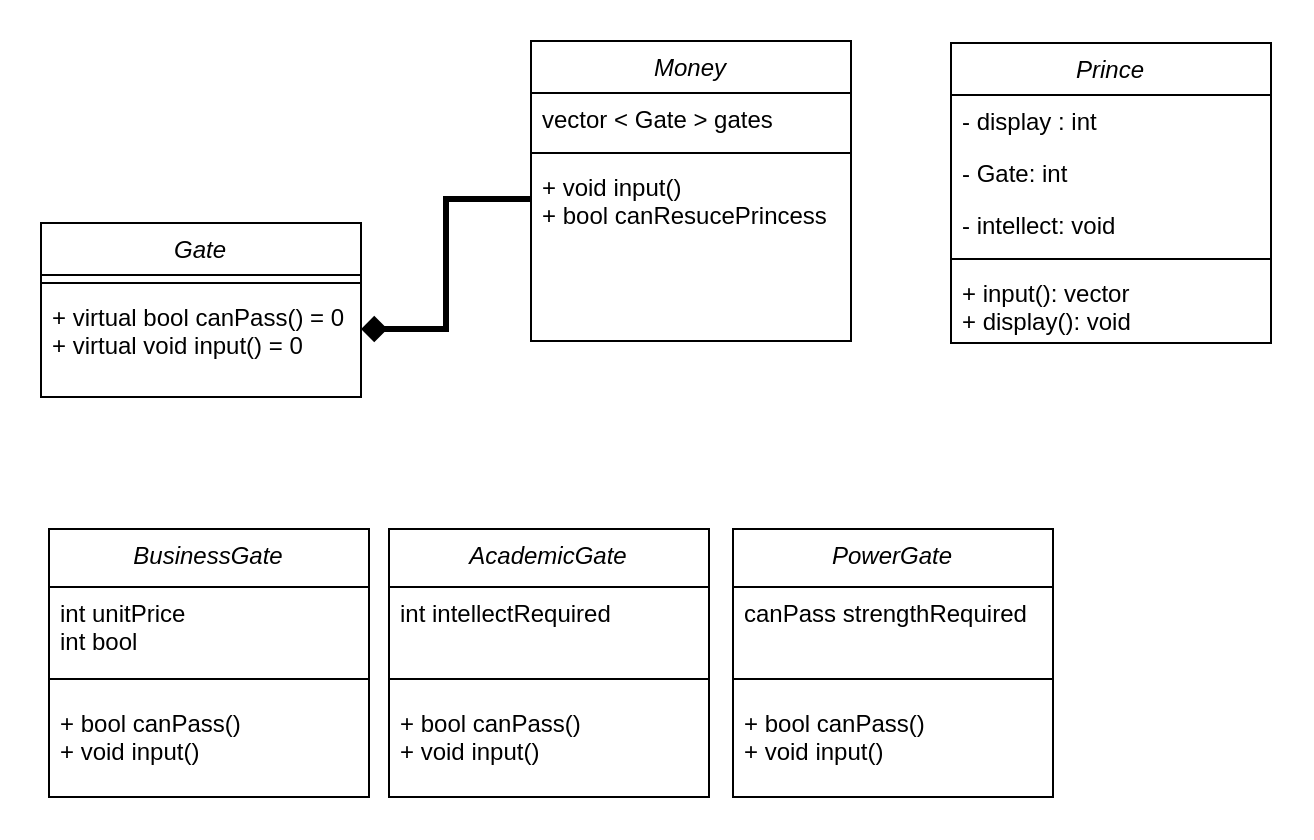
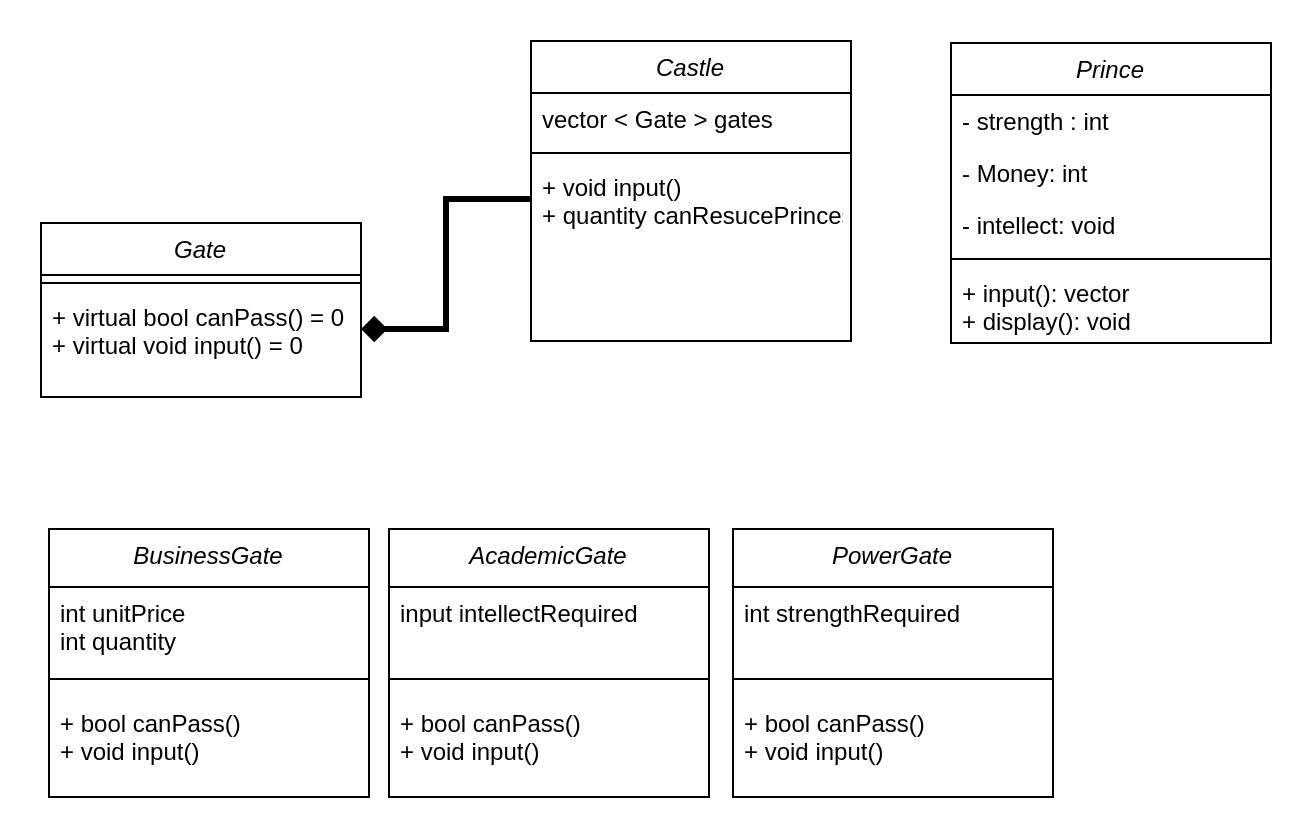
  <mxCell id="0" />
  <mxCell id="1" parent="0" />
  <mxCell id="2" value="Gate" style="swimlane;fontStyle=2;align=center;verticalAlign=top;childLayout=stackLayout;horizontal=1;startSize=26;horizontalStack=0;resizeParent=1;resizeLast=0;collapsible=1;marginBottom=0;rounded=0;shadow=0;strokeWidth=1;" parent="1" vertex="1"><mxGeometry x="20" y="111" width="160" height="87" as="geometry"><mxRectangle x="230" y="140" width="160" height="26" as="alternateBounds" /></mxGeometry></mxCell>
  <mxCell id="3" value="" style="line;html=1;strokeWidth=1;align=left;verticalAlign=middle;spacingTop=-1;spacingLeft=3;spacingRight=3;rotatable=0;labelPosition=right;points=[];portConstraint=eastwest;" parent="2" vertex="1"><mxGeometry y="26" width="160" height="8" as="geometry" /></mxCell>
  <mxCell id="4" value="+ virtual bool canPass() = 0 &#10;+ virtual void input() = 0" style="text;align=left;verticalAlign=top;spacingLeft=4;spacingRight=4;overflow=hidden;rotatable=0;points=[[0,0.5],[1,0.5]];portConstraint=eastwest;" parent="2" vertex="1"><mxGeometry y="34" width="160" height="38" as="geometry" /></mxCell>
  <mxCell id="5" value="Prince" style="swimlane;fontStyle=2;align=center;verticalAlign=top;childLayout=stackLayout;horizontal=1;startSize=26;horizontalStack=0;resizeParent=1;resizeLast=0;collapsible=1;marginBottom=0;rounded=0;shadow=0;strokeWidth=1;" vertex="1" parent="1"><mxGeometry x="475" y="21" width="160" height="150" as="geometry"><mxRectangle x="230" y="140" width="160" height="26" as="alternateBounds" /></mxGeometry></mxCell>
- <mxCell id="6" value="- display : int " style="text;align=left;verticalAlign=top;spacingLeft=4;spacingRight=4;overflow=hidden;rotatable=0;points=[[0,0.5],[1,0.5]];portConstraint=eastwest;" vertex="1" parent="5"><mxGeometry y="26" width="160" height="26" as="geometry" /></mxCell>
- <mxCell id="7" value="- Gate: int " style="text;align=left;verticalAlign=top;spacingLeft=4;spacingRight=4;overflow=hidden;rotatable=0;points=[[0,0.5],[1,0.5]];portConstraint=eastwest;rounded=0;shadow=0;html=0;" vertex="1" parent="5"><mxGeometry y="52" width="160" height="26" as="geometry" /></mxCell>
+ <mxCell id="6" value="- strength : int " style="text;align=left;verticalAlign=top;spacingLeft=4;spacingRight=4;overflow=hidden;rotatable=0;points=[[0,0.5],[1,0.5]];portConstraint=eastwest;" vertex="1" parent="5"><mxGeometry y="26" width="160" height="26" as="geometry" /></mxCell>
+ <mxCell id="7" value="- Money: int " style="text;align=left;verticalAlign=top;spacingLeft=4;spacingRight=4;overflow=hidden;rotatable=0;points=[[0,0.5],[1,0.5]];portConstraint=eastwest;rounded=0;shadow=0;html=0;" vertex="1" parent="5"><mxGeometry y="52" width="160" height="26" as="geometry" /></mxCell>
  <mxCell id="8" value="- intellect: void " style="text;align=left;verticalAlign=top;spacingLeft=4;spacingRight=4;overflow=hidden;rotatable=0;points=[[0,0.5],[1,0.5]];portConstraint=eastwest;rounded=0;shadow=0;html=0;" vertex="1" parent="5"><mxGeometry y="78" width="160" height="26" as="geometry" /></mxCell>
  <mxCell id="9" value="" style="line;html=1;strokeWidth=1;align=left;verticalAlign=middle;spacingTop=-1;spacingLeft=3;spacingRight=3;rotatable=0;labelPosition=right;points=[];portConstraint=eastwest;" vertex="1" parent="5"><mxGeometry y="104" width="160" height="8" as="geometry" /></mxCell>
  <mxCell id="10" value="+ input(): vector &#10;+ display(): void" style="text;align=left;verticalAlign=top;spacingLeft=4;spacingRight=4;overflow=hidden;rotatable=0;points=[[0,0.5],[1,0.5]];portConstraint=eastwest;" vertex="1" parent="5"><mxGeometry y="112" width="160" height="38" as="geometry" /></mxCell>
  <mxCell id="11" value="BusinessGate" style="swimlane;fontStyle=2;align=center;verticalAlign=top;childLayout=stackLayout;horizontal=1;startSize=29;horizontalStack=0;resizeParent=1;resizeLast=0;collapsible=1;marginBottom=0;rounded=0;shadow=0;strokeWidth=1;" vertex="1" parent="1"><mxGeometry x="24" y="264" width="160" height="134" as="geometry"><mxRectangle x="230" y="140" width="160" height="26" as="alternateBounds" /></mxGeometry></mxCell>
- <mxCell id="12" value="int unitPrice&#10;int bool " style="text;align=left;verticalAlign=top;spacingLeft=4;spacingRight=4;overflow=hidden;rotatable=0;points=[[0,0.5],[1,0.5]];portConstraint=eastwest;rounded=0;shadow=0;html=0;" vertex="1" parent="11"><mxGeometry y="29" width="160" height="37" as="geometry" /></mxCell>
+ <mxCell id="12" value="int unitPrice&#10;int quantity " style="text;align=left;verticalAlign=top;spacingLeft=4;spacingRight=4;overflow=hidden;rotatable=0;points=[[0,0.5],[1,0.5]];portConstraint=eastwest;rounded=0;shadow=0;html=0;" vertex="1" parent="11"><mxGeometry y="29" width="160" height="37" as="geometry" /></mxCell>
  <mxCell id="13" value="" style="line;html=1;strokeWidth=1;align=left;verticalAlign=middle;spacingTop=-1;spacingLeft=3;spacingRight=3;rotatable=0;labelPosition=right;points=[];portConstraint=eastwest;" vertex="1" parent="11"><mxGeometry y="66" width="160" height="18" as="geometry" /></mxCell>
  <mxCell id="14" value="+ bool canPass()  &#10;+ void input() " style="text;align=left;verticalAlign=top;spacingLeft=4;spacingRight=4;overflow=hidden;rotatable=0;points=[[0,0.5],[1,0.5]];portConstraint=eastwest;" vertex="1" parent="11"><mxGeometry y="84" width="160" height="38" as="geometry" /></mxCell>
  <mxCell id="15" value="AcademicGate" style="swimlane;fontStyle=2;align=center;verticalAlign=top;childLayout=stackLayout;horizontal=1;startSize=29;horizontalStack=0;resizeParent=1;resizeLast=0;collapsible=1;marginBottom=0;rounded=0;shadow=0;strokeWidth=1;" vertex="1" parent="1"><mxGeometry x="194" y="264" width="160" height="134" as="geometry"><mxRectangle x="230" y="140" width="160" height="26" as="alternateBounds" /></mxGeometry></mxCell>
- <mxCell id="16" value="int intellectRequired " style="text;align=left;verticalAlign=top;spacingLeft=4;spacingRight=4;overflow=hidden;rotatable=0;points=[[0,0.5],[1,0.5]];portConstraint=eastwest;rounded=0;shadow=0;html=0;" vertex="1" parent="15"><mxGeometry y="29" width="160" height="37" as="geometry" /></mxCell>
+ <mxCell id="16" value="input intellectRequired " style="text;align=left;verticalAlign=top;spacingLeft=4;spacingRight=4;overflow=hidden;rotatable=0;points=[[0,0.5],[1,0.5]];portConstraint=eastwest;rounded=0;shadow=0;html=0;" vertex="1" parent="15"><mxGeometry y="29" width="160" height="37" as="geometry" /></mxCell>
  <mxCell id="17" value="" style="line;html=1;strokeWidth=1;align=left;verticalAlign=middle;spacingTop=-1;spacingLeft=3;spacingRight=3;rotatable=0;labelPosition=right;points=[];portConstraint=eastwest;" vertex="1" parent="15"><mxGeometry y="66" width="160" height="18" as="geometry" /></mxCell>
  <mxCell id="18" value="+ bool canPass()  &#10;+ void input() " style="text;align=left;verticalAlign=top;spacingLeft=4;spacingRight=4;overflow=hidden;rotatable=0;points=[[0,0.5],[1,0.5]];portConstraint=eastwest;" vertex="1" parent="15"><mxGeometry y="84" width="160" height="38" as="geometry" /></mxCell>
  <mxCell id="19" value="PowerGate" style="swimlane;fontStyle=2;align=center;verticalAlign=top;childLayout=stackLayout;horizontal=1;startSize=29;horizontalStack=0;resizeParent=1;resizeLast=0;collapsible=1;marginBottom=0;rounded=0;shadow=0;strokeWidth=1;" vertex="1" parent="1"><mxGeometry x="366" y="264" width="160" height="134" as="geometry"><mxRectangle x="230" y="140" width="160" height="26" as="alternateBounds" /></mxGeometry></mxCell>
- <mxCell id="20" value="canPass strengthRequired " style="text;align=left;verticalAlign=top;spacingLeft=4;spacingRight=4;overflow=hidden;rotatable=0;points=[[0,0.5],[1,0.5]];portConstraint=eastwest;rounded=0;shadow=0;html=0;" vertex="1" parent="19"><mxGeometry y="29" width="160" height="37" as="geometry" /></mxCell>
+ <mxCell id="20" value="int strengthRequired " style="text;align=left;verticalAlign=top;spacingLeft=4;spacingRight=4;overflow=hidden;rotatable=0;points=[[0,0.5],[1,0.5]];portConstraint=eastwest;rounded=0;shadow=0;html=0;" vertex="1" parent="19"><mxGeometry y="29" width="160" height="37" as="geometry" /></mxCell>
  <mxCell id="21" value="" style="line;html=1;strokeWidth=1;align=left;verticalAlign=middle;spacingTop=-1;spacingLeft=3;spacingRight=3;rotatable=0;labelPosition=right;points=[];portConstraint=eastwest;" vertex="1" parent="19"><mxGeometry y="66" width="160" height="18" as="geometry" /></mxCell>
  <mxCell id="22" value="+ bool canPass()  &#10;+ void input() " style="text;align=left;verticalAlign=top;spacingLeft=4;spacingRight=4;overflow=hidden;rotatable=0;points=[[0,0.5],[1,0.5]];portConstraint=eastwest;" vertex="1" parent="19"><mxGeometry y="84" width="160" height="38" as="geometry" /></mxCell>
- <mxCell id="23" value="Money" style="swimlane;fontStyle=2;align=center;verticalAlign=top;childLayout=stackLayout;horizontal=1;startSize=26;horizontalStack=0;resizeParent=1;resizeLast=0;collapsible=1;marginBottom=0;rounded=0;shadow=0;strokeWidth=1;" vertex="1" parent="1"><mxGeometry x="265" y="20" width="160" height="150" as="geometry"><mxRectangle x="230" y="140" width="160" height="26" as="alternateBounds" /></mxGeometry></mxCell>
+ <mxCell id="23" value="Castle" style="swimlane;fontStyle=2;align=center;verticalAlign=top;childLayout=stackLayout;horizontal=1;startSize=26;horizontalStack=0;resizeParent=1;resizeLast=0;collapsible=1;marginBottom=0;rounded=0;shadow=0;strokeWidth=1;" vertex="1" parent="1"><mxGeometry x="265" y="20" width="160" height="150" as="geometry"><mxRectangle x="230" y="140" width="160" height="26" as="alternateBounds" /></mxGeometry></mxCell>
  <mxCell id="24" value="vector &lt; Gate &gt; gates " style="text;align=left;verticalAlign=top;spacingLeft=4;spacingRight=4;overflow=hidden;rotatable=0;points=[[0,0.5],[1,0.5]];portConstraint=eastwest;" vertex="1" parent="23"><mxGeometry y="26" width="160" height="26" as="geometry" /></mxCell>
  <mxCell id="25" value="" style="line;html=1;strokeWidth=1;align=left;verticalAlign=middle;spacingTop=-1;spacingLeft=3;spacingRight=3;rotatable=0;labelPosition=right;points=[];portConstraint=eastwest;" vertex="1" parent="23"><mxGeometry y="52" width="160" height="8" as="geometry" /></mxCell>
- <mxCell id="26" value="+ void input() &#10;+ bool canResucePrincess" style="text;align=left;verticalAlign=top;spacingLeft=4;spacingRight=4;overflow=hidden;rotatable=0;points=[[0,0.5],[1,0.5]];portConstraint=eastwest;" vertex="1" parent="23"><mxGeometry y="60" width="160" height="38" as="geometry" /></mxCell>
+ <mxCell id="26" value="+ void input() &#10;+ quantity canResucePrincess" style="text;align=left;verticalAlign=top;spacingLeft=4;spacingRight=4;overflow=hidden;rotatable=0;points=[[0,0.5],[1,0.5]];portConstraint=eastwest;" vertex="1" parent="23"><mxGeometry y="60" width="160" height="38" as="geometry" /></mxCell>
  <mxCell id="27" style="edgeStyle=orthogonalEdgeStyle;rounded=0;orthogonalLoop=1;jettySize=auto;html=1;exitX=0;exitY=0.5;exitDx=0;exitDy=0;entryX=1;entryY=0.5;entryDx=0;entryDy=0;endArrow=diamond;endFill=1;strokeWidth=3;" edge="1" parent="1" source="26" target="4"><mxGeometry relative="1" as="geometry" /></mxCell>
